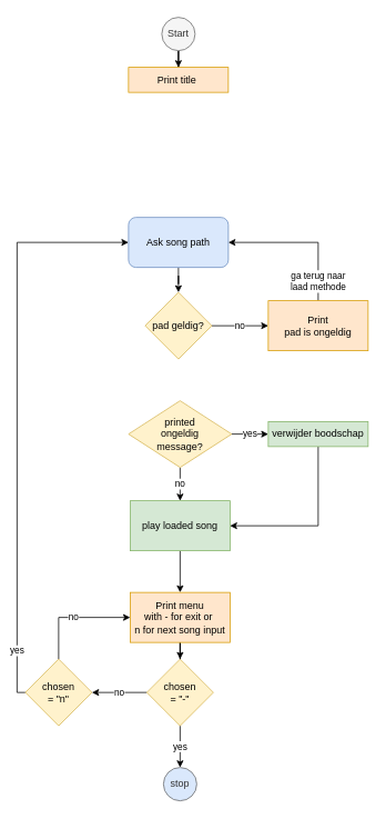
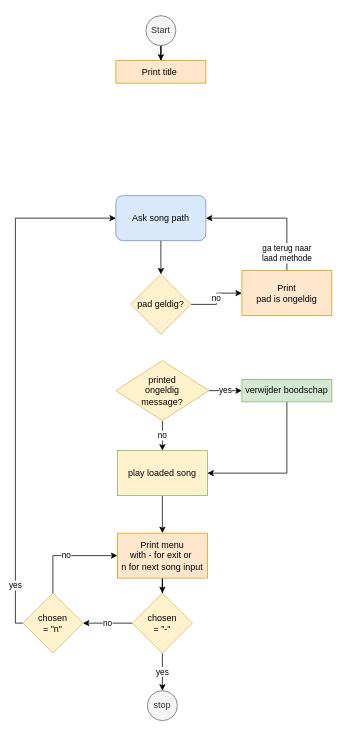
  <mxCell id="0" />
  <mxCell id="1" parent="0" />
  <mxCell id="2" style="edgeStyle=orthogonalEdgeStyle;rounded=0;orthogonalLoop=1;jettySize=auto;html=1;entryX=0.5;entryY=0;entryDx=0;entryDy=0;" parent="1" source="3" target="8" edge="1"><mxGeometry relative="1" as="geometry" /></mxCell>
  <mxCell id="3" value="Start" style="ellipse;whiteSpace=wrap;html=1;aspect=fixed;fillColor=#f5f5f5;fontColor=#333333;strokeColor=#666666;" parent="1" vertex="1"><mxGeometry x="194" y="20" width="40" height="40" as="geometry" /></mxCell>
  <mxCell id="4" value="" style="edgeStyle=orthogonalEdgeStyle;rounded=0;orthogonalLoop=1;jettySize=auto;html=1;" edge="1" parent="1" source="5" target="23"><mxGeometry relative="1" as="geometry" /></mxCell>
- <mxCell id="5" value="play loaded song" style="rounded=0;whiteSpace=wrap;html=1;fillColor=#d5e8d4;strokeColor=#82b366;" parent="1" vertex="1"><mxGeometry x="156" y="600" width="120" height="60" as="geometry" /></mxCell>
+ <mxCell id="5" value="play loaded song" style="rounded=0;whiteSpace=wrap;html=1;fillColor=#fff2cc;strokeColor=#82b366;" parent="1" vertex="1"><mxGeometry x="156" y="600" width="120" height="60" as="geometry" /></mxCell>
  <mxCell id="6" value="ga terug naar&lt;br&gt;laad methode" style="edgeStyle=orthogonalEdgeStyle;rounded=0;orthogonalLoop=1;jettySize=auto;html=1;entryX=1;entryY=0.5;entryDx=0;entryDy=0;exitX=0.5;exitY=0;exitDx=0;exitDy=0;" parent="1" source="7" target="15" edge="1"><mxGeometry x="-0.744" relative="1" as="geometry"><mxPoint as="offset" /><mxPoint x="274" y="200" as="targetPoint" /></mxGeometry></mxCell>
  <mxCell id="7" value="Print&lt;br&gt;pad is ongeldig" style="rounded=0;whiteSpace=wrap;html=1;fillColor=#ffe6cc;strokeColor=#d79b00;" parent="1" vertex="1"><mxGeometry x="322" y="360" width="120" height="60" as="geometry" /></mxCell>
  <mxCell id="8" value="Print title&amp;nbsp;" style="rounded=0;whiteSpace=wrap;html=1;fillColor=#ffe6cc;strokeColor=#d79b00;" parent="1" vertex="1"><mxGeometry x="154" y="80" width="120" height="30" as="geometry" /></mxCell>
  <mxCell id="9" value="no" style="edgeStyle=orthogonalEdgeStyle;rounded=0;orthogonalLoop=1;jettySize=auto;html=1;entryX=0;entryY=0.5;entryDx=0;entryDy=0;" parent="1" source="10" target="7" edge="1"><mxGeometry relative="1" as="geometry" /></mxCell>
- <mxCell id="10" value="pad geldig?" style="rhombus;whiteSpace=wrap;html=1;fillColor=#fff2cc;strokeColor=#d6b656;" parent="1" vertex="1"><mxGeometry x="174" y="350" width="80" height="80" as="geometry" /></mxCell>
+ <mxCell id="10" value="pad geldig?" style="rhombus;whiteSpace=wrap;html=1;fillColor=#fff2cc;strokeColor=#d6b656;" parent="1" vertex="1"><mxGeometry x="174" y="365" width="80" height="80" as="geometry" /></mxCell>
  <mxCell id="11" value="no" style="edgeStyle=orthogonalEdgeStyle;rounded=0;orthogonalLoop=1;jettySize=auto;html=1;entryX=0.5;entryY=0;entryDx=0;entryDy=0;" parent="1" source="13" target="5" edge="1"><mxGeometry relative="1" as="geometry" /></mxCell>
  <mxCell id="12" value="yes" style="edgeStyle=orthogonalEdgeStyle;rounded=0;orthogonalLoop=1;jettySize=auto;html=1;entryX=0;entryY=0.5;entryDx=0;entryDy=0;" parent="1" source="13" target="17" edge="1"><mxGeometry relative="1" as="geometry" /></mxCell>
  <mxCell id="13" value="printed&lt;br&gt;ongeldig&lt;br&gt;message?" style="rhombus;whiteSpace=wrap;html=1;fillColor=#fff2cc;strokeColor=#d6b656;" parent="1" vertex="1"><mxGeometry x="154" y="480" width="124" height="80" as="geometry" /></mxCell>
  <mxCell id="14" style="edgeStyle=orthogonalEdgeStyle;rounded=0;orthogonalLoop=1;jettySize=auto;html=1;entryX=0.5;entryY=0;entryDx=0;entryDy=0;" edge="1" parent="1" source="15" target="10"><mxGeometry relative="1" as="geometry" /></mxCell>
  <mxCell id="15" value="Ask song path" style="rounded=1;whiteSpace=wrap;html=1;fillColor=#dae8fc;strokeColor=#6c8ebf;" parent="1" vertex="1"><mxGeometry x="154" y="260" width="120" height="60" as="geometry" /></mxCell>
  <mxCell id="16" style="edgeStyle=orthogonalEdgeStyle;rounded=0;orthogonalLoop=1;jettySize=auto;html=1;entryX=1;entryY=0.5;entryDx=0;entryDy=0;exitX=0.5;exitY=1;exitDx=0;exitDy=0;" parent="1" source="17" target="5" edge="1"><mxGeometry relative="1" as="geometry" /></mxCell>
  <mxCell id="17" value="verwijder boodschap" style="rounded=0;whiteSpace=wrap;html=1;fillColor=#d5e8d4;strokeColor=#82b366;" parent="1" vertex="1"><mxGeometry x="322" y="505" width="120" height="30" as="geometry" /></mxCell>
- <mxCell id="18" value="stop" style="ellipse;whiteSpace=wrap;html=1;aspect=fixed;fillColor=#dae8fc;fontColor=#333333;strokeColor=#666666;" vertex="1" parent="1"><mxGeometry x="196" y="920" width="40" height="40" as="geometry" /></mxCell>
+ <mxCell id="18" value="stop" style="ellipse;whiteSpace=wrap;html=1;aspect=fixed;fillColor=#f5f5f5;fontColor=#333333;strokeColor=#666666;" vertex="1" parent="1"><mxGeometry x="196" y="920" width="40" height="40" as="geometry" /></mxCell>
  <mxCell id="19" value="yes" style="edgeStyle=orthogonalEdgeStyle;rounded=0;orthogonalLoop=1;jettySize=auto;html=1;" edge="1" parent="1" source="21" target="18"><mxGeometry relative="1" as="geometry" /></mxCell>
  <mxCell id="20" value="no" style="edgeStyle=orthogonalEdgeStyle;rounded=0;orthogonalLoop=1;jettySize=auto;html=1;" edge="1" parent="1" source="21" target="26"><mxGeometry relative="1" as="geometry" /></mxCell>
  <mxCell id="21" value="chosen&lt;br&gt;= &quot;-&quot;" style="rhombus;whiteSpace=wrap;html=1;fillColor=#fff2cc;strokeColor=#d6b656;" vertex="1" parent="1"><mxGeometry x="176" y="790" width="80" height="80" as="geometry" /></mxCell>
  <mxCell id="22" value="" style="edgeStyle=orthogonalEdgeStyle;rounded=0;orthogonalLoop=1;jettySize=auto;html=1;" edge="1" parent="1" source="23" target="21"><mxGeometry relative="1" as="geometry" /></mxCell>
  <mxCell id="23" value="Print menu&lt;br&gt;with - for exit or&amp;nbsp;&lt;br&gt;n for next song input" style="rounded=0;whiteSpace=wrap;html=1;fillColor=#ffe6cc;strokeColor=#d79b00;" vertex="1" parent="1"><mxGeometry x="156" y="710" width="120" height="60" as="geometry" /></mxCell>
  <mxCell id="24" value="no" style="edgeStyle=orthogonalEdgeStyle;rounded=0;orthogonalLoop=1;jettySize=auto;html=1;entryX=0;entryY=0.5;entryDx=0;entryDy=0;exitX=0.5;exitY=0;exitDx=0;exitDy=0;" edge="1" parent="1" source="26" target="23"><mxGeometry relative="1" as="geometry" /></mxCell>
  <mxCell id="25" value="yes" style="edgeStyle=orthogonalEdgeStyle;rounded=0;orthogonalLoop=1;jettySize=auto;html=1;entryX=0;entryY=0.5;entryDx=0;entryDy=0;" edge="1" parent="1" source="26" target="15"><mxGeometry x="-0.825" relative="1" as="geometry"><Array as="points"><mxPoint x="20" y="830" /><mxPoint x="20" y="290" /></Array><mxPoint as="offset" /></mxGeometry></mxCell>
  <mxCell id="26" value="chosen&lt;br&gt;= &quot;n&quot;" style="rhombus;whiteSpace=wrap;html=1;fillColor=#fff2cc;strokeColor=#d6b656;" vertex="1" parent="1"><mxGeometry x="30" y="790" width="80" height="80" as="geometry" /></mxCell>
